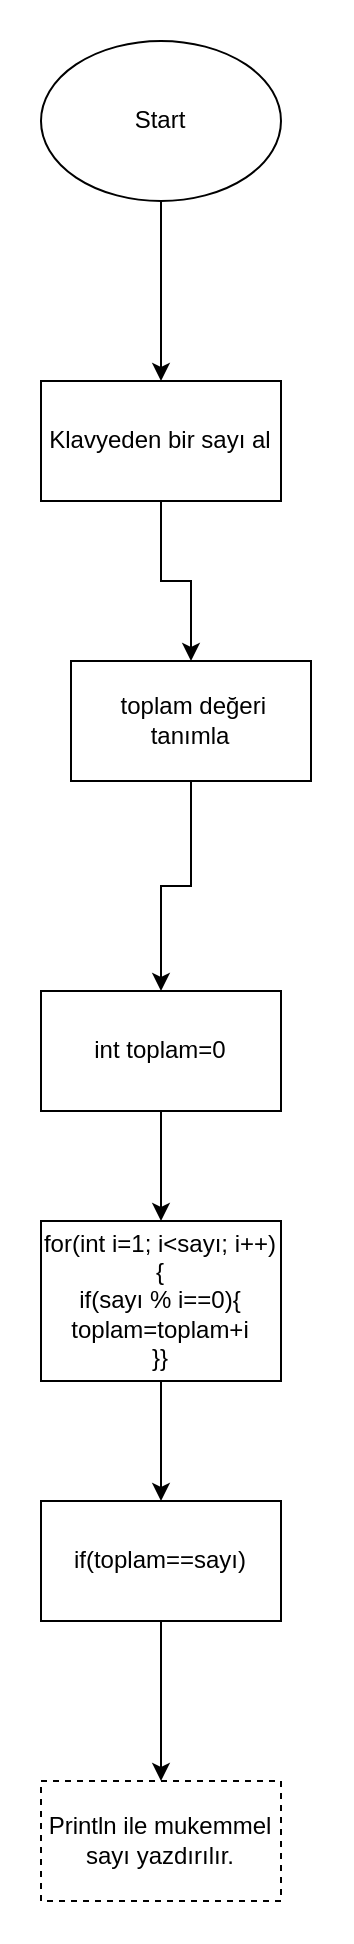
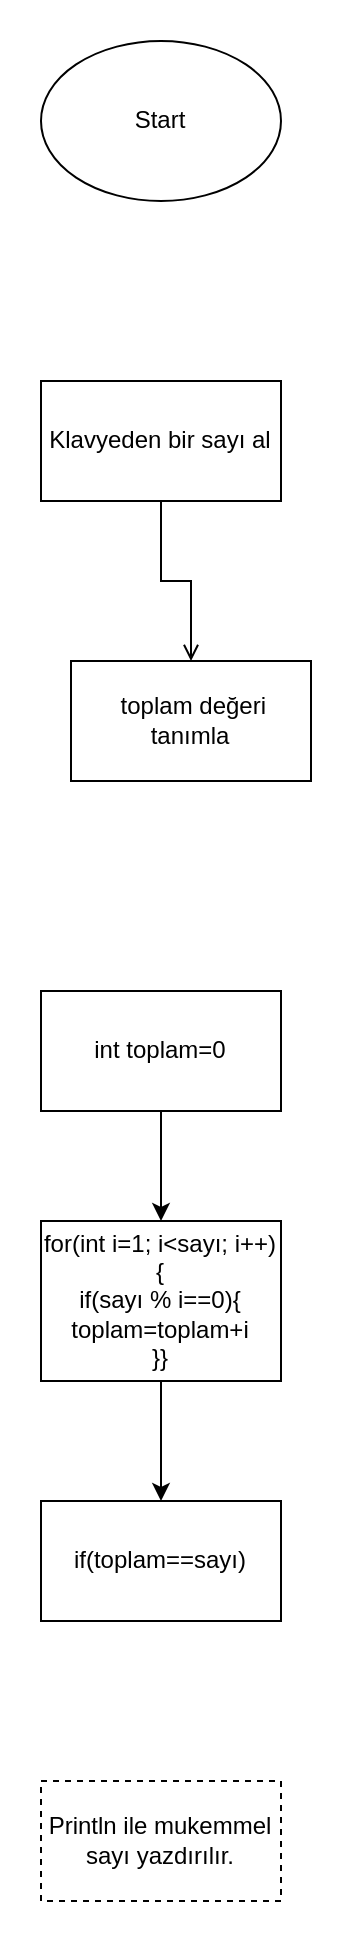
  <mxCell id="0" />
  <mxCell id="1" parent="0" />
- <mxCell id="2" value="" style="edgeStyle=orthogonalEdgeStyle;rounded=0;orthogonalLoop=1;jettySize=auto;html=1;" edge="1" parent="1" source="3" target="5"><mxGeometry relative="1" as="geometry" /></mxCell>
  <mxCell id="3" value="Start" style="ellipse;whiteSpace=wrap;html=1;" vertex="1" parent="1"><mxGeometry x="20" y="20" width="120" height="80" as="geometry" /></mxCell>
- <mxCell id="4" value="" style="edgeStyle=orthogonalEdgeStyle;rounded=0;orthogonalLoop=1;jettySize=auto;html=1;" edge="1" parent="1" source="5" target="7"><mxGeometry relative="1" as="geometry" /></mxCell>
+ <mxCell id="4" value="" style="edgeStyle=orthogonalEdgeStyle;rounded=0;orthogonalLoop=1;jettySize=auto;html=1;endArrow=open;" edge="1" parent="1" source="5" target="7"><mxGeometry relative="1" as="geometry" /></mxCell>
  <mxCell id="5" value="Klavyeden bir sayı al" style="whiteSpace=wrap;html=1;" vertex="1" parent="1"><mxGeometry x="20" y="190" width="120" height="60" as="geometry" /></mxCell>
- <mxCell id="6" value="" style="edgeStyle=orthogonalEdgeStyle;rounded=0;orthogonalLoop=1;jettySize=auto;html=1;" edge="1" parent="1" source="7" target="9"><mxGeometry relative="1" as="geometry" /></mxCell>
  <mxCell id="7" value="&amp;nbsp;toplam değeri tanımla" style="whiteSpace=wrap;html=1;" vertex="1" parent="1"><mxGeometry x="35" y="330" width="120" height="60" as="geometry" /></mxCell>
  <mxCell id="8" value="" style="edgeStyle=orthogonalEdgeStyle;rounded=0;orthogonalLoop=1;jettySize=auto;html=1;" edge="1" parent="1" source="9" target="11"><mxGeometry relative="1" as="geometry" /></mxCell>
  <mxCell id="9" value="int toplam=0" style="whiteSpace=wrap;html=1;" vertex="1" parent="1"><mxGeometry x="20" y="495" width="120" height="60" as="geometry" /></mxCell>
  <mxCell id="10" value="" style="edgeStyle=orthogonalEdgeStyle;rounded=0;orthogonalLoop=1;jettySize=auto;html=1;" edge="1" parent="1" source="11" target="13"><mxGeometry relative="1" as="geometry" /></mxCell>
  <mxCell id="11" value="for(int i=1; i&amp;lt;sayı; i++)&lt;br&gt;{&lt;br&gt;if(sayı % i==0){&lt;br&gt;toplam=toplam+i&lt;br&gt;}}" style="whiteSpace=wrap;html=1;" vertex="1" parent="1"><mxGeometry x="20" y="610" width="120" height="80" as="geometry" /></mxCell>
- <mxCell id="12" value="" style="edgeStyle=orthogonalEdgeStyle;rounded=0;orthogonalLoop=1;jettySize=auto;html=1;" edge="1" parent="1" source="13" target="14"><mxGeometry relative="1" as="geometry" /></mxCell>
  <mxCell id="13" value="if(toplam==sayı)" style="whiteSpace=wrap;html=1;" vertex="1" parent="1"><mxGeometry x="20" y="750" width="120" height="60" as="geometry" /></mxCell>
  <mxCell id="14" value="Println ile mukemmel sayı yazdırılır." style="whiteSpace=wrap;html=1;dashed=1;" vertex="1" parent="1"><mxGeometry x="20" y="890" width="120" height="60" as="geometry" /></mxCell>
